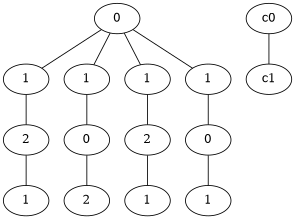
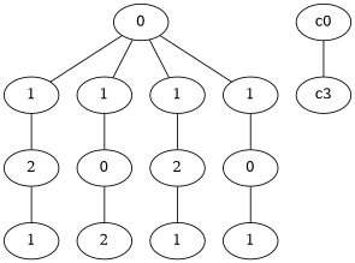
  graph {
    n1 [label=0]
    n2 [label=1]
    n3 [label=1]
    n4 [label=1]
    n5 [label=1]
    n6 [label=2]
    n7 [label=0]
    n8 [label=2]
    n9 [label=0]
    n10 [label=1]
    n11 [label=2]
    n12 [label=1]
    n13 [label=1]
    c0
-   c1
+   c1 [label=c3]
    n1 -- n2
    n1 -- n3
    n1 -- n4
    n1 -- n5
    n2 -- n6
    n3 -- n7
    n4 -- n8
    n5 -- n9
    n6 -- n10
    n7 -- n11
    n8 -- n12
    n9 -- n13
    c0 -- c1
  }
